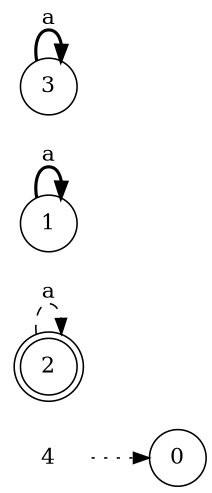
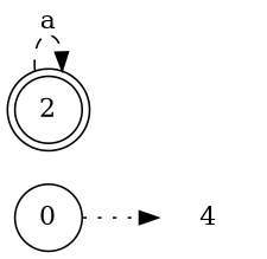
  digraph {
    rankdir=LR
    node [shape=circle]
    edge [style=bold]
    n1 [label=0]
    n2 [label=2 shape=doublecircle]
-   n3 [label=1]
-   n4 [label=3]
    4 [shape=plaintext]
    n2 -> n2 [label=a style=dashed]
-   n3 -> n3 [label=a]
-   n4 -> n4 [label=a]
-   4 -> n1 [style=dotted]
+   n1 -> 4 [style=dotted]
  }
